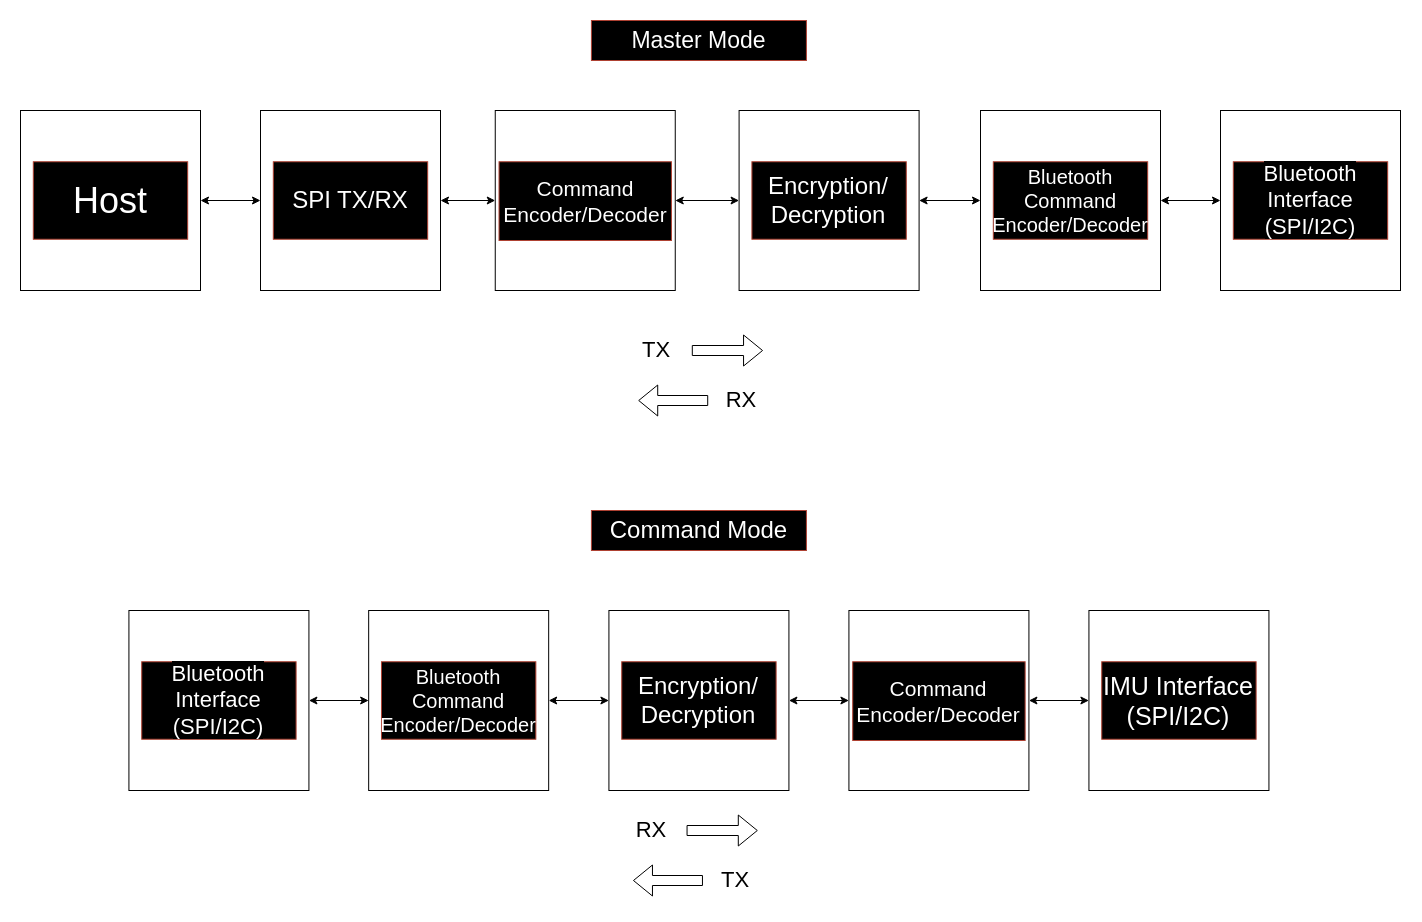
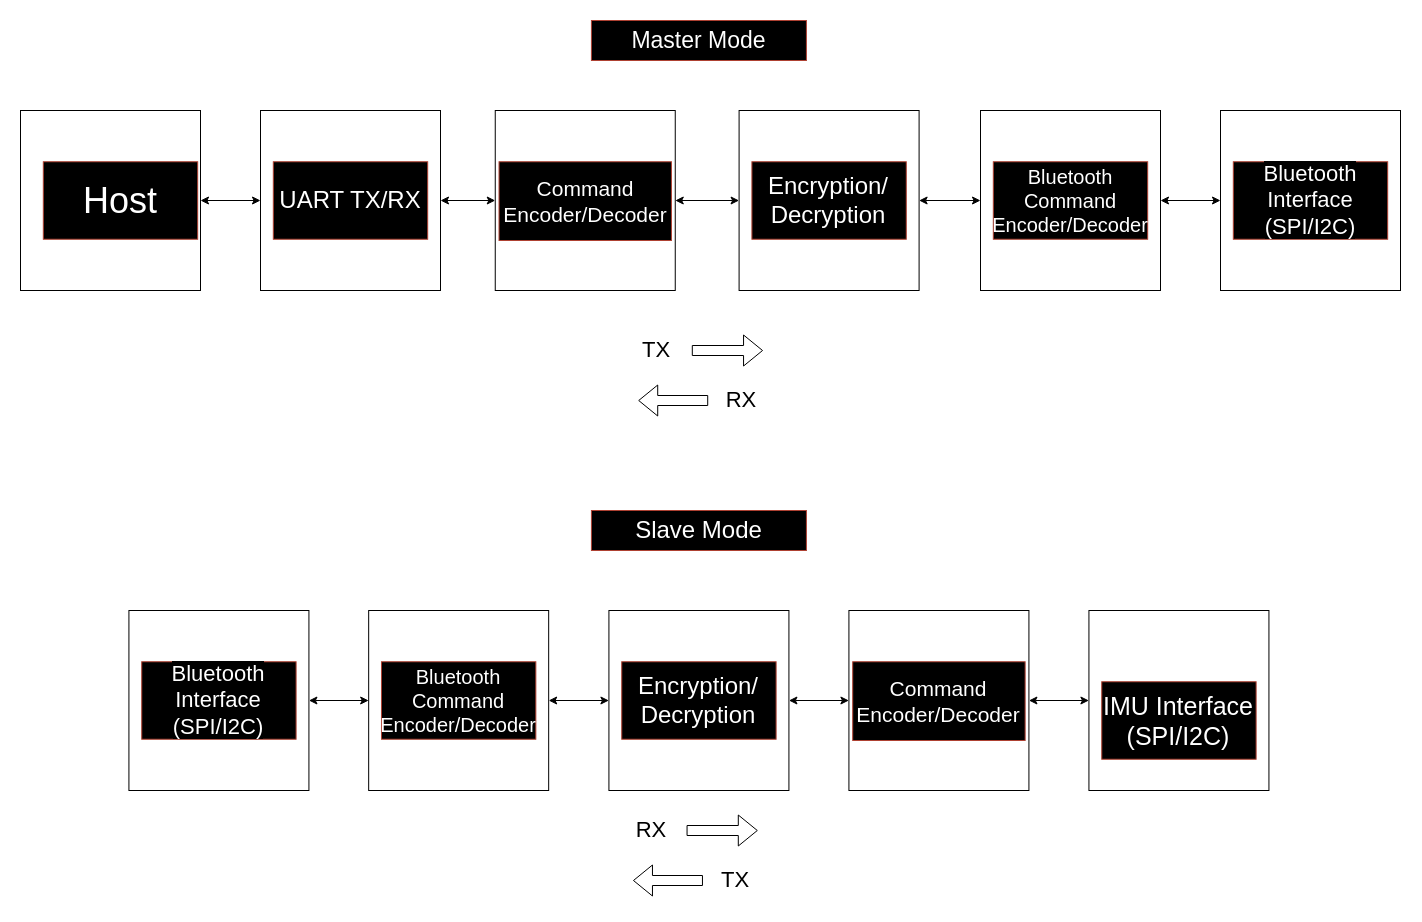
  <mxCell id="0" />
  <mxCell id="1" parent="0" />
  <mxCell id="2" value="" style="whiteSpace=wrap;html=1;aspect=fixed;" parent="1" vertex="1"><mxGeometry x="20" y="110" width="180" height="180" as="geometry" /></mxCell>
  <mxCell id="3" value="" style="whiteSpace=wrap;html=1;aspect=fixed;" parent="1" vertex="1"><mxGeometry x="738.59" y="110" width="180" height="180" as="geometry" /></mxCell>
  <mxCell id="4" value="" style="whiteSpace=wrap;html=1;aspect=fixed;" parent="1" vertex="1"><mxGeometry x="260" y="110" width="180" height="180" as="geometry" /></mxCell>
  <mxCell id="5" value="" style="whiteSpace=wrap;html=1;aspect=fixed;" parent="1" vertex="1"><mxGeometry x="494.75" y="110" width="180" height="180" as="geometry" /></mxCell>
  <mxCell id="6" value="" style="whiteSpace=wrap;html=1;aspect=fixed;" parent="1" vertex="1"><mxGeometry x="1220" y="110" width="180" height="180" as="geometry" /></mxCell>
  <mxCell id="7" value="" style="whiteSpace=wrap;html=1;aspect=fixed;" parent="1" vertex="1"><mxGeometry x="980" y="110" width="180" height="180" as="geometry" /></mxCell>
  <mxCell id="8" value="" style="endArrow=classic;startArrow=classic;html=1;rounded=0;exitX=1;exitY=0.5;exitDx=0;exitDy=0;entryX=0;entryY=0.5;entryDx=0;entryDy=0;" parent="1" source="2" target="4" edge="1"><mxGeometry width="50" height="50" relative="1" as="geometry"><mxPoint x="220" y="220" as="sourcePoint" /><mxPoint x="230" y="230" as="targetPoint" /></mxGeometry></mxCell>
  <mxCell id="9" value="&lt;font style=&quot;background-color: rgb(0, 0, 0); font-size: 23px;&quot; color=&quot;#ffffff&quot;&gt;Master Mode&lt;/font&gt;" style="text;align=center;html=1;verticalAlign=middle;whiteSpace=wrap;rounded=0;fillColor=#000000;strokeColor=#ae4132;" parent="1" vertex="1"><mxGeometry x="590.92" y="20" width="215" height="40" as="geometry" /></mxCell>
- <mxCell id="10" value="&lt;font style=&quot;background-color: rgb(0, 0, 0); font-size: 36px;&quot; color=&quot;#ffffff&quot;&gt;Host&lt;/font&gt;" style="text;align=center;html=1;verticalAlign=middle;whiteSpace=wrap;rounded=0;fillColor=#000000;strokeColor=#ae4132;fontSize=36;" parent="1" vertex="1"><mxGeometry x="32.81" y="161.25" width="154.37" height="77.5" as="geometry" /></mxCell>
+ <mxCell id="10" value="&lt;font style=&quot;background-color: rgb(0, 0, 0); font-size: 36px;&quot; color=&quot;#ffffff&quot;&gt;Host&lt;/font&gt;" style="text;align=center;html=1;verticalAlign=middle;whiteSpace=wrap;rounded=0;fillColor=#000000;strokeColor=#ae4132;fontSize=36;" parent="1" vertex="1"><mxGeometry x="42.81" y="161.25" width="154.37" height="77.5" as="geometry" /></mxCell>
  <mxCell id="11" value="&lt;font style=&quot;background-color: rgb(0, 0, 0); font-size: 21px;&quot; color=&quot;#ffffff&quot;&gt;Command Encoder/Decoder&lt;/font&gt;" style="text;align=center;html=1;verticalAlign=middle;whiteSpace=wrap;rounded=0;fillColor=#000000;strokeColor=#ae4132;" parent="1" vertex="1"><mxGeometry x="498.53" y="161.25" width="172.43" height="78.75" as="geometry" /></mxCell>
- <mxCell id="12" value="&lt;font style=&quot;background-color: rgb(0, 0, 0); font-size: 24px;&quot; color=&quot;#ffffff&quot;&gt;SPI TX/RX&lt;/font&gt;" style="text;align=center;html=1;verticalAlign=middle;whiteSpace=wrap;rounded=0;fillColor=#000000;strokeColor=#ae4132;" parent="1" vertex="1"><mxGeometry x="272.81" y="161.25" width="154.37" height="77.5" as="geometry" /></mxCell>
+ <mxCell id="12" value="&lt;font style=&quot;background-color: rgb(0, 0, 0); font-size: 24px;&quot; color=&quot;#ffffff&quot;&gt;UART TX/RX&lt;/font&gt;" style="text;align=center;html=1;verticalAlign=middle;whiteSpace=wrap;rounded=0;fillColor=#000000;strokeColor=#ae4132;" parent="1" vertex="1"><mxGeometry x="272.81" y="161.25" width="154.37" height="77.5" as="geometry" /></mxCell>
  <mxCell id="13" value="&lt;font style=&quot;background-color: rgb(0, 0, 0); font-size: 24px;&quot; color=&quot;#ffffff&quot;&gt;&lt;font style=&quot;font-size: 24px;&quot;&gt;Encryption/&lt;br&gt;Decryption&lt;/font&gt;&lt;br&gt;&lt;/font&gt;" style="text;align=center;html=1;verticalAlign=middle;whiteSpace=wrap;rounded=0;fillColor=#000000;strokeColor=#ae4132;" parent="1" vertex="1"><mxGeometry x="751.41" y="161.25" width="154.37" height="77.5" as="geometry" /></mxCell>
  <mxCell id="14" value="&lt;font style=&quot;font-size: 20px;&quot; color=&quot;#ffffff&quot;&gt;Bluetooth Command Encoder/Decoder&lt;/font&gt;" style="text;align=center;html=1;verticalAlign=middle;whiteSpace=wrap;rounded=0;fillColor=#000000;strokeColor=#ae4132;" parent="1" vertex="1"><mxGeometry x="992.81" y="161.25" width="154.37" height="77.5" as="geometry" /></mxCell>
  <mxCell id="15" value="&lt;font style=&quot;background-color: rgb(0, 0, 0); font-size: 22px;&quot; color=&quot;#ffffff&quot;&gt;Bluetooth Interface (SPI/I2C)&lt;/font&gt;" style="text;align=center;html=1;verticalAlign=middle;whiteSpace=wrap;rounded=0;fillColor=#000000;strokeColor=#ae4132;" parent="1" vertex="1"><mxGeometry x="1232.81" y="161.25" width="154.37" height="77.5" as="geometry" /></mxCell>
- <mxCell id="16" value="&lt;font style=&quot;background-color: rgb(0, 0, 0); font-size: 24px;&quot; color=&quot;#ffffff&quot;&gt;Command Mode&lt;/font&gt;" style="text;align=center;html=1;verticalAlign=middle;whiteSpace=wrap;rounded=0;fillColor=#000000;strokeColor=#ae4132;" parent="1" vertex="1"><mxGeometry x="590.92" y="510" width="215" height="40" as="geometry" /></mxCell>
+ <mxCell id="16" value="&lt;font style=&quot;background-color: rgb(0, 0, 0); font-size: 24px;&quot; color=&quot;#ffffff&quot;&gt;Slave Mode&lt;/font&gt;" style="text;align=center;html=1;verticalAlign=middle;whiteSpace=wrap;rounded=0;fillColor=#000000;strokeColor=#ae4132;" parent="1" vertex="1"><mxGeometry x="590.92" y="510" width="215" height="40" as="geometry" /></mxCell>
  <mxCell id="17" value="" style="whiteSpace=wrap;html=1;aspect=fixed;" parent="1" vertex="1"><mxGeometry x="1088.43" y="610" width="180" height="180" as="geometry" /></mxCell>
- <mxCell id="18" value="&lt;font style=&quot;background-color: rgb(0, 0, 0); font-size: 25px;&quot; color=&quot;#ffffff&quot;&gt;IMU Interface (SPI/I2C)&lt;/font&gt;" style="text;align=center;html=1;verticalAlign=middle;whiteSpace=wrap;rounded=0;fillColor=#000000;strokeColor=#ae4132;" parent="1" vertex="1"><mxGeometry x="1101.25" y="661.25" width="154.37" height="77.5" as="geometry" /></mxCell>
+ <mxCell id="18" value="&lt;font style=&quot;background-color: rgb(0, 0, 0); font-size: 25px;&quot; color=&quot;#ffffff&quot;&gt;IMU Interface (SPI/I2C)&lt;/font&gt;" style="text;align=center;html=1;verticalAlign=middle;whiteSpace=wrap;rounded=0;fillColor=#000000;strokeColor=#ae4132;" parent="1" vertex="1"><mxGeometry x="1101.25" y="681.25" width="154.37" height="77.5" as="geometry" /></mxCell>
  <mxCell id="19" value="TX" style="text;strokeColor=none;align=center;fillColor=none;html=1;verticalAlign=middle;whiteSpace=wrap;rounded=0;fontSize=22;" parent="1" vertex="1"><mxGeometry x="620.37" y="330" width="71.87" height="40" as="geometry" /></mxCell>
  <mxCell id="20" value="" style="shape=flexArrow;endArrow=classic;html=1;rounded=0;" parent="1" edge="1"><mxGeometry width="50" height="50" relative="1" as="geometry"><mxPoint x="691.3" y="350" as="sourcePoint" /><mxPoint x="762.55" y="350" as="targetPoint" /></mxGeometry></mxCell>
  <mxCell id="21" value="RX" style="text;strokeColor=none;align=center;fillColor=none;html=1;verticalAlign=middle;whiteSpace=wrap;rounded=0;fontSize=22;" parent="1" vertex="1"><mxGeometry x="704.59" y="380" width="71.87" height="40" as="geometry" /></mxCell>
  <mxCell id="22" value="" style="shape=flexArrow;endArrow=classic;html=1;rounded=0;" parent="1" edge="1"><mxGeometry width="50" height="50" relative="1" as="geometry"><mxPoint x="707.71" y="400" as="sourcePoint" /><mxPoint x="637.71" y="400" as="targetPoint" /></mxGeometry></mxCell>
  <mxCell id="23" value="RX" style="text;strokeColor=none;align=center;fillColor=none;html=1;verticalAlign=middle;whiteSpace=wrap;rounded=0;fontSize=22;" parent="1" vertex="1"><mxGeometry x="615.12" y="810" width="71.87" height="40" as="geometry" /></mxCell>
  <mxCell id="24" value="" style="shape=flexArrow;endArrow=classic;html=1;rounded=0;" parent="1" edge="1"><mxGeometry width="50" height="50" relative="1" as="geometry"><mxPoint x="686.05" y="830" as="sourcePoint" /><mxPoint x="757.3" y="830" as="targetPoint" /></mxGeometry></mxCell>
  <mxCell id="25" value="TX" style="text;strokeColor=none;align=center;fillColor=none;html=1;verticalAlign=middle;whiteSpace=wrap;rounded=0;fontSize=22;" parent="1" vertex="1"><mxGeometry x="699.34" y="860" width="71.87" height="40" as="geometry" /></mxCell>
  <mxCell id="26" value="" style="shape=flexArrow;endArrow=classic;html=1;rounded=0;" parent="1" edge="1"><mxGeometry width="50" height="50" relative="1" as="geometry"><mxPoint x="702.46" y="880" as="sourcePoint" /><mxPoint x="632.46" y="880" as="targetPoint" /></mxGeometry></mxCell>
  <mxCell id="27" value="" style="endArrow=classic;startArrow=classic;html=1;rounded=0;entryX=0;entryY=0.5;entryDx=0;entryDy=0;exitX=1;exitY=0.5;exitDx=0;exitDy=0;" edge="1" parent="1" source="4" target="5"><mxGeometry width="50" height="50" relative="1" as="geometry"><mxPoint x="470" y="220" as="sourcePoint" /><mxPoint x="480" y="230" as="targetPoint" /></mxGeometry></mxCell>
  <mxCell id="28" value="" style="endArrow=classic;startArrow=classic;html=1;rounded=0;entryX=0;entryY=0.5;entryDx=0;entryDy=0;exitX=1;exitY=0.5;exitDx=0;exitDy=0;" edge="1" parent="1" source="5" target="3"><mxGeometry width="50" height="50" relative="1" as="geometry"><mxPoint x="700" y="230" as="sourcePoint" /><mxPoint x="710" y="230" as="targetPoint" /></mxGeometry></mxCell>
  <mxCell id="29" value="" style="endArrow=classic;startArrow=classic;html=1;rounded=0;exitX=1;exitY=0.5;exitDx=0;exitDy=0;entryX=0;entryY=0.5;entryDx=0;entryDy=0;" edge="1" parent="1" source="7" target="6"><mxGeometry width="50" height="50" relative="1" as="geometry"><mxPoint x="1190" y="220" as="sourcePoint" /><mxPoint x="1190" y="240" as="targetPoint" /></mxGeometry></mxCell>
  <mxCell id="30" value="" style="endArrow=classic;startArrow=classic;html=1;rounded=0;exitX=1;exitY=0.5;exitDx=0;exitDy=0;entryX=0;entryY=0.5;entryDx=0;entryDy=0;" edge="1" parent="1" source="3" target="7"><mxGeometry width="50" height="50" relative="1" as="geometry"><mxPoint x="940" y="220" as="sourcePoint" /><mxPoint x="960" y="220" as="targetPoint" /></mxGeometry></mxCell>
  <mxCell id="31" value="" style="endArrow=classic;startArrow=classic;html=1;rounded=0;exitX=1;exitY=0.5;exitDx=0;exitDy=0;entryX=0;entryY=0.5;entryDx=0;entryDy=0;" edge="1" parent="1" source="41" target="17"><mxGeometry width="50" height="50" relative="1" as="geometry"><mxPoint x="1028.43" y="699.5" as="sourcePoint" /><mxPoint x="1088.43" y="699.5" as="targetPoint" /></mxGeometry></mxCell>
  <mxCell id="32" value="" style="endArrow=classic;startArrow=classic;html=1;rounded=0;exitX=1;exitY=0.5;exitDx=0;exitDy=0;entryX=0;entryY=0.5;entryDx=0;entryDy=0;" edge="1" parent="1" source="39" target="41"><mxGeometry width="50" height="50" relative="1" as="geometry"><mxPoint x="787.01" y="699.5" as="sourcePoint" /><mxPoint x="847.01" y="699.5" as="targetPoint" /></mxGeometry></mxCell>
  <mxCell id="33" value="" style="endArrow=classic;startArrow=classic;html=1;rounded=0;exitX=1;exitY=0.5;exitDx=0;exitDy=0;entryX=0;entryY=0.5;entryDx=0;entryDy=0;" edge="1" parent="1" source="37" target="39"><mxGeometry width="50" height="50" relative="1" as="geometry"><mxPoint x="548.17" y="699.5" as="sourcePoint" /><mxPoint x="608.17" y="699.5" as="targetPoint" /></mxGeometry></mxCell>
  <mxCell id="34" value="" style="endArrow=classic;startArrow=classic;html=1;rounded=0;exitX=1;exitY=0.5;exitDx=0;exitDy=0;entryX=0;entryY=0.5;entryDx=0;entryDy=0;" edge="1" parent="1" source="35" target="37"><mxGeometry width="50" height="50" relative="1" as="geometry"><mxPoint x="308.17" y="699.5" as="sourcePoint" /><mxPoint x="368.17" y="699.5" as="targetPoint" /></mxGeometry></mxCell>
  <mxCell id="35" value="" style="whiteSpace=wrap;html=1;aspect=fixed;" vertex="1" parent="1"><mxGeometry x="128.42" y="610" width="180" height="180" as="geometry" /></mxCell>
  <mxCell id="36" value="&lt;font style=&quot;background-color: rgb(0, 0, 0); font-size: 22px;&quot; color=&quot;#ffffff&quot;&gt;Bluetooth Interface (SPI/I2C)&lt;/font&gt;" style="text;align=center;html=1;verticalAlign=middle;whiteSpace=wrap;rounded=0;fillColor=#000000;strokeColor=#ae4132;" vertex="1" parent="1"><mxGeometry x="141.23" y="661.25" width="154.37" height="77.5" as="geometry" /></mxCell>
  <mxCell id="37" value="" style="whiteSpace=wrap;html=1;aspect=fixed;" vertex="1" parent="1"><mxGeometry x="368.17" y="610" width="180" height="180" as="geometry" /></mxCell>
  <mxCell id="38" value="&lt;font style=&quot;font-size: 20px;&quot; color=&quot;#ffffff&quot;&gt;Bluetooth Command Encoder/Decoder&lt;/font&gt;" style="text;align=center;html=1;verticalAlign=middle;whiteSpace=wrap;rounded=0;fillColor=#000000;strokeColor=#ae4132;" vertex="1" parent="1"><mxGeometry x="380.98" y="661.25" width="154.37" height="77.5" as="geometry" /></mxCell>
  <mxCell id="39" value="" style="whiteSpace=wrap;html=1;aspect=fixed;" vertex="1" parent="1"><mxGeometry x="608.42" y="610" width="180" height="180" as="geometry" /></mxCell>
  <mxCell id="40" value="&lt;font style=&quot;background-color: rgb(0, 0, 0); font-size: 24px;&quot; color=&quot;#ffffff&quot;&gt;&lt;font style=&quot;font-size: 24px;&quot;&gt;Encryption/&lt;br&gt;Decryption&lt;/font&gt;&lt;br&gt;&lt;/font&gt;" style="text;align=center;html=1;verticalAlign=middle;whiteSpace=wrap;rounded=0;fillColor=#000000;strokeColor=#ae4132;" vertex="1" parent="1"><mxGeometry x="621.24" y="661.25" width="154.37" height="77.5" as="geometry" /></mxCell>
  <mxCell id="41" value="" style="whiteSpace=wrap;html=1;aspect=fixed;" vertex="1" parent="1"><mxGeometry x="848.42" y="610" width="180" height="180" as="geometry" /></mxCell>
  <mxCell id="42" value="&lt;font style=&quot;background-color: rgb(0, 0, 0); font-size: 21px;&quot; color=&quot;#ffffff&quot;&gt;Command Encoder/Decoder&lt;/font&gt;" style="text;align=center;html=1;verticalAlign=middle;whiteSpace=wrap;rounded=0;fillColor=#000000;strokeColor=#ae4132;" vertex="1" parent="1"><mxGeometry x="852.21" y="661.25" width="172.43" height="78.75" as="geometry" /></mxCell>
